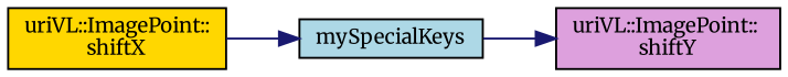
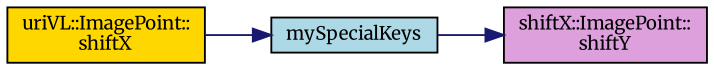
  digraph {
    fontname=Merriweather
    rankdir=LR
    node [color=black fontname=Merriweather fontsize=10 shape=box style=filled]
    edge [color=midnightblue fontname=Merriweather fontsize=10 labelfontname=Helvetica labelfontsize=10 style=solid]
    n1 [fillcolor=lightblue fontcolor=black height=0.2 label=mySpecialKeys width=0.4]
-   n2 [fillcolor=plum height=0.2 label="uriVL::ImagePoint::\lshiftY" width=0.4]
+   n2 [fillcolor=plum height=0.2 label="shiftX::ImagePoint::\lshiftY" width=0.4]
    n3 [fillcolor=gold height=0.2 label="uriVL::ImagePoint::\lshiftX" width=0.4]
    n1 -> n2
    n3 -> n1
  }
